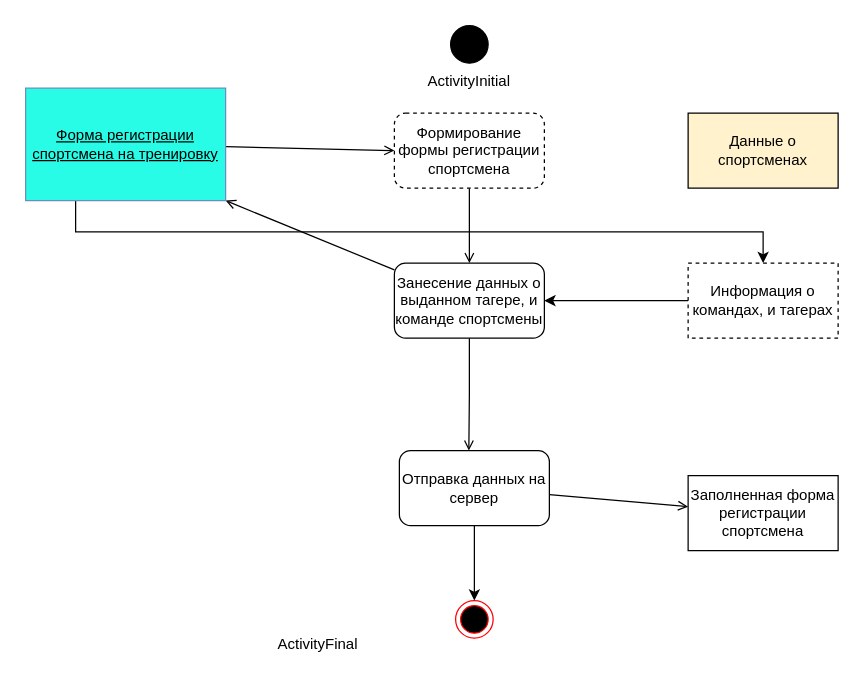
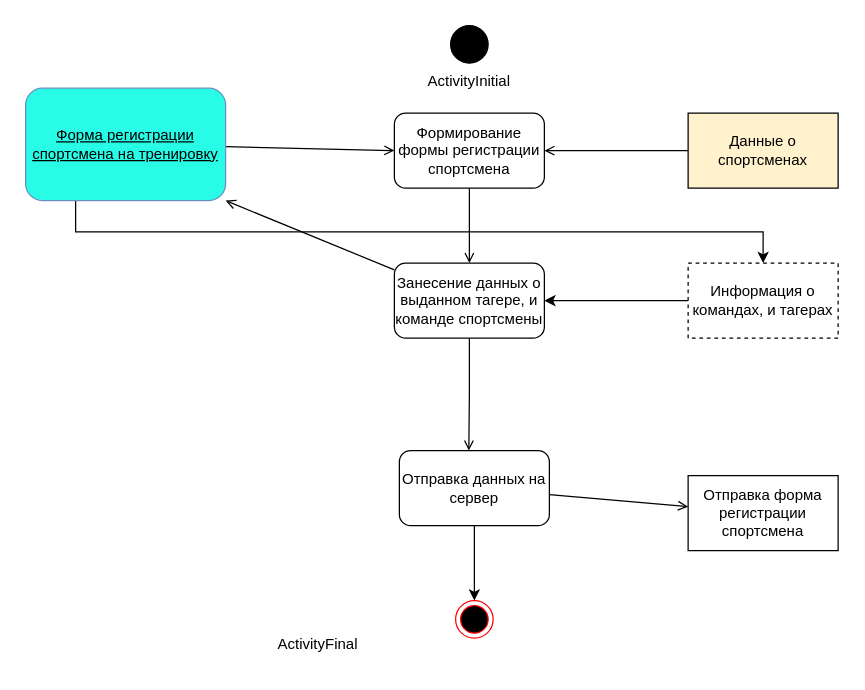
  <mxCell id="0" />
  <mxCell id="1" parent="0" />
  <mxCell id="2" value="" style="ellipse;html=1;shape=endState;fillColor=#000000;strokeColor=#ff0000;" vertex="1" parent="1"><mxGeometry x="364" y="480" width="30" height="30" as="geometry" /></mxCell>
  <mxCell id="3" value="" style="ellipse;whiteSpace=wrap;html=1;aspect=fixed;fillColor=#000000;" vertex="1" parent="1"><mxGeometry x="360" width="30" height="30" as="geometry" y="20" /></mxCell>
  <mxCell id="4" style="edgeStyle=orthogonalEdgeStyle;rounded=0;orthogonalLoop=1;jettySize=auto;html=1;endArrow=open;endFill=0;" edge="1" parent="1" source="5" target="7"><mxGeometry relative="1" as="geometry" /></mxCell>
- <mxCell id="5" value="Формирование формы регистрации спортсмена" style="rounded=1;whiteSpace=wrap;html=1;dashed=1;" vertex="1" parent="1"><mxGeometry x="315" y="90" width="120" height="60" as="geometry" /></mxCell>
+ <mxCell id="5" value="Формирование формы регистрации спортсмена" style="rounded=1;whiteSpace=wrap;html=1;" vertex="1" parent="1"><mxGeometry x="315" y="90" width="120" height="60" as="geometry" /></mxCell>
  <mxCell id="6" style="rounded=0;orthogonalLoop=1;jettySize=auto;html=1;entryX=1;entryY=1;entryDx=0;entryDy=0;endArrow=open;endFill=0;" edge="1" parent="1" source="7" target="18"><mxGeometry relative="1" as="geometry" /></mxCell>
  <mxCell id="7" value="Занесение данных о выданном тагере, и команде спортсмены" style="rounded=1;whiteSpace=wrap;html=1;" vertex="1" parent="1"><mxGeometry x="315" y="210" width="120" height="60" as="geometry" /></mxCell>
  <mxCell id="8" style="rounded=0;orthogonalLoop=1;jettySize=auto;html=1;endArrow=open;endFill=0;" edge="1" parent="1" source="10" target="15"><mxGeometry relative="1" as="geometry" /></mxCell>
  <mxCell id="9" style="rounded=0;orthogonalLoop=1;jettySize=auto;html=1;entryX=0.5;entryY=0;entryDx=0;entryDy=0;" edge="1" parent="1" source="10" target="2"><mxGeometry relative="1" as="geometry" /></mxCell>
  <mxCell id="10" value="Отправка данных на сервер" style="rounded=1;whiteSpace=wrap;html=1;" vertex="1" parent="1"><mxGeometry x="319" y="360" width="120" height="60" as="geometry" /></mxCell>
+ <mxCell id="11" style="edgeStyle=orthogonalEdgeStyle;rounded=0;orthogonalLoop=1;jettySize=auto;html=1;endArrow=open;endFill=0;" edge="1" parent="1" source="12" target="5"><mxGeometry relative="1" as="geometry" /></mxCell>
  <mxCell id="12" value="Данные о спортсменах" style="rounded=0;whiteSpace=wrap;html=1;fillColor=#fff2cc;" vertex="1" parent="1"><mxGeometry x="550" y="90" width="120" height="60" as="geometry" /></mxCell>
  <mxCell id="13" style="edgeStyle=orthogonalEdgeStyle;rounded=0;orthogonalLoop=1;jettySize=auto;html=1;" edge="1" parent="1" source="14" target="7"><mxGeometry relative="1" as="geometry" /></mxCell>
  <mxCell id="14" value="Информация о командах, и тагерах" style="rounded=0;whiteSpace=wrap;html=1;dashed=1;" vertex="1" parent="1"><mxGeometry x="550" y="210" width="120" height="60" as="geometry" /></mxCell>
- <mxCell id="15" value="Заполненная форма регистрации спортсмена" style="rounded=0;whiteSpace=wrap;html=1;" vertex="1" parent="1"><mxGeometry x="550" y="380" width="120" height="60" as="geometry" /></mxCell>
+ <mxCell id="15" value="Отправка форма регистрации спортсмена" style="rounded=0;whiteSpace=wrap;html=1;" vertex="1" parent="1"><mxGeometry x="550" y="380" width="120" height="60" as="geometry" /></mxCell>
  <mxCell id="16" style="rounded=0;orthogonalLoop=1;jettySize=auto;html=1;entryX=0;entryY=0.5;entryDx=0;entryDy=0;endArrow=open;endFill=0;" edge="1" parent="1" source="18" target="5"><mxGeometry relative="1" as="geometry" /></mxCell>
  <mxCell id="17" style="edgeStyle=orthogonalEdgeStyle;rounded=0;orthogonalLoop=1;jettySize=auto;html=1;exitX=0.25;exitY=1;exitDx=0;exitDy=0;" edge="1" parent="1" source="18" target="14"><mxGeometry relative="1" as="geometry" /></mxCell>
- <mxCell id="18" value="&lt;u&gt;Форма регистрации спортсмена на тренировку&lt;/u&gt;" style="rounded=0;whiteSpace=wrap;html=1;fillColor=#28FCE7;strokeColor=#6c8ebf;" vertex="1" parent="1"><mxGeometry x="20" y="70" width="160" height="90" as="geometry" /></mxCell>
+ <mxCell id="18" value="&lt;u&gt;Форма регистрации спортсмена на тренировку&lt;/u&gt;" style="whiteSpace=wrap;html=1;fillColor=#28FCE7;strokeColor=#6c8ebf;rounded=1;" vertex="1" parent="1"><mxGeometry x="20" y="70" width="160" height="90" as="geometry" /></mxCell>
  <mxCell id="19" value="ActivityInitial" style="text;html=1;strokeColor=none;fillColor=none;align=center;verticalAlign=middle;whiteSpace=wrap;rounded=0;" vertex="1" parent="1"><mxGeometry x="345" y="50" width="60" height="30" as="geometry" /></mxCell>
  <mxCell id="20" value="ActivityFinal" style="text;html=1;strokeColor=none;fillColor=none;align=center;verticalAlign=middle;whiteSpace=wrap;rounded=0;" vertex="1" parent="1"><mxGeometry x="224" y="500" width="60" height="30" as="geometry" /></mxCell>
  <mxCell id="21" style="edgeStyle=orthogonalEdgeStyle;rounded=0;orthogonalLoop=1;jettySize=auto;html=1;endArrow=open;endFill=0;exitX=0.5;exitY=1;exitDx=0;exitDy=0;" edge="1" parent="1" source="7"><mxGeometry relative="1" as="geometry"><mxPoint x="374.57" y="300" as="sourcePoint" /><mxPoint x="374.57" y="360" as="targetPoint" /></mxGeometry></mxCell>
